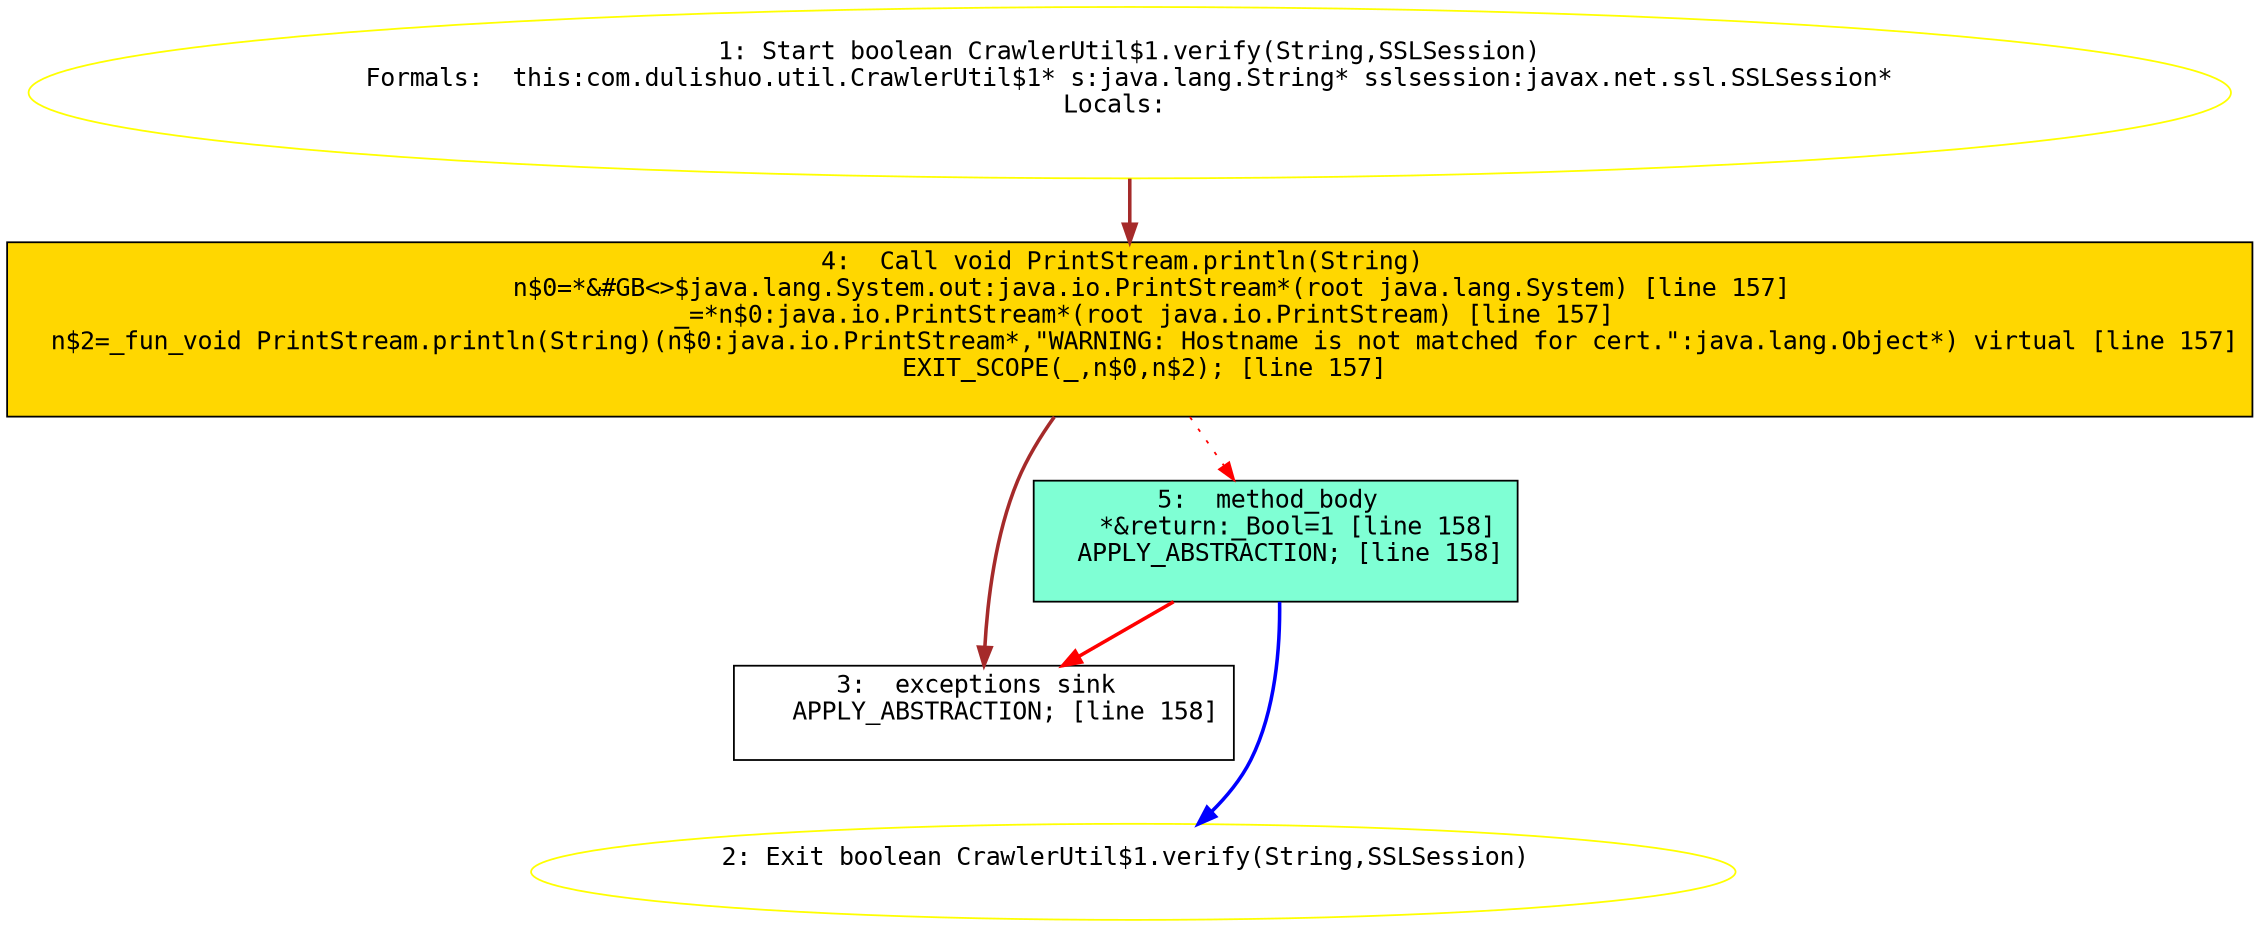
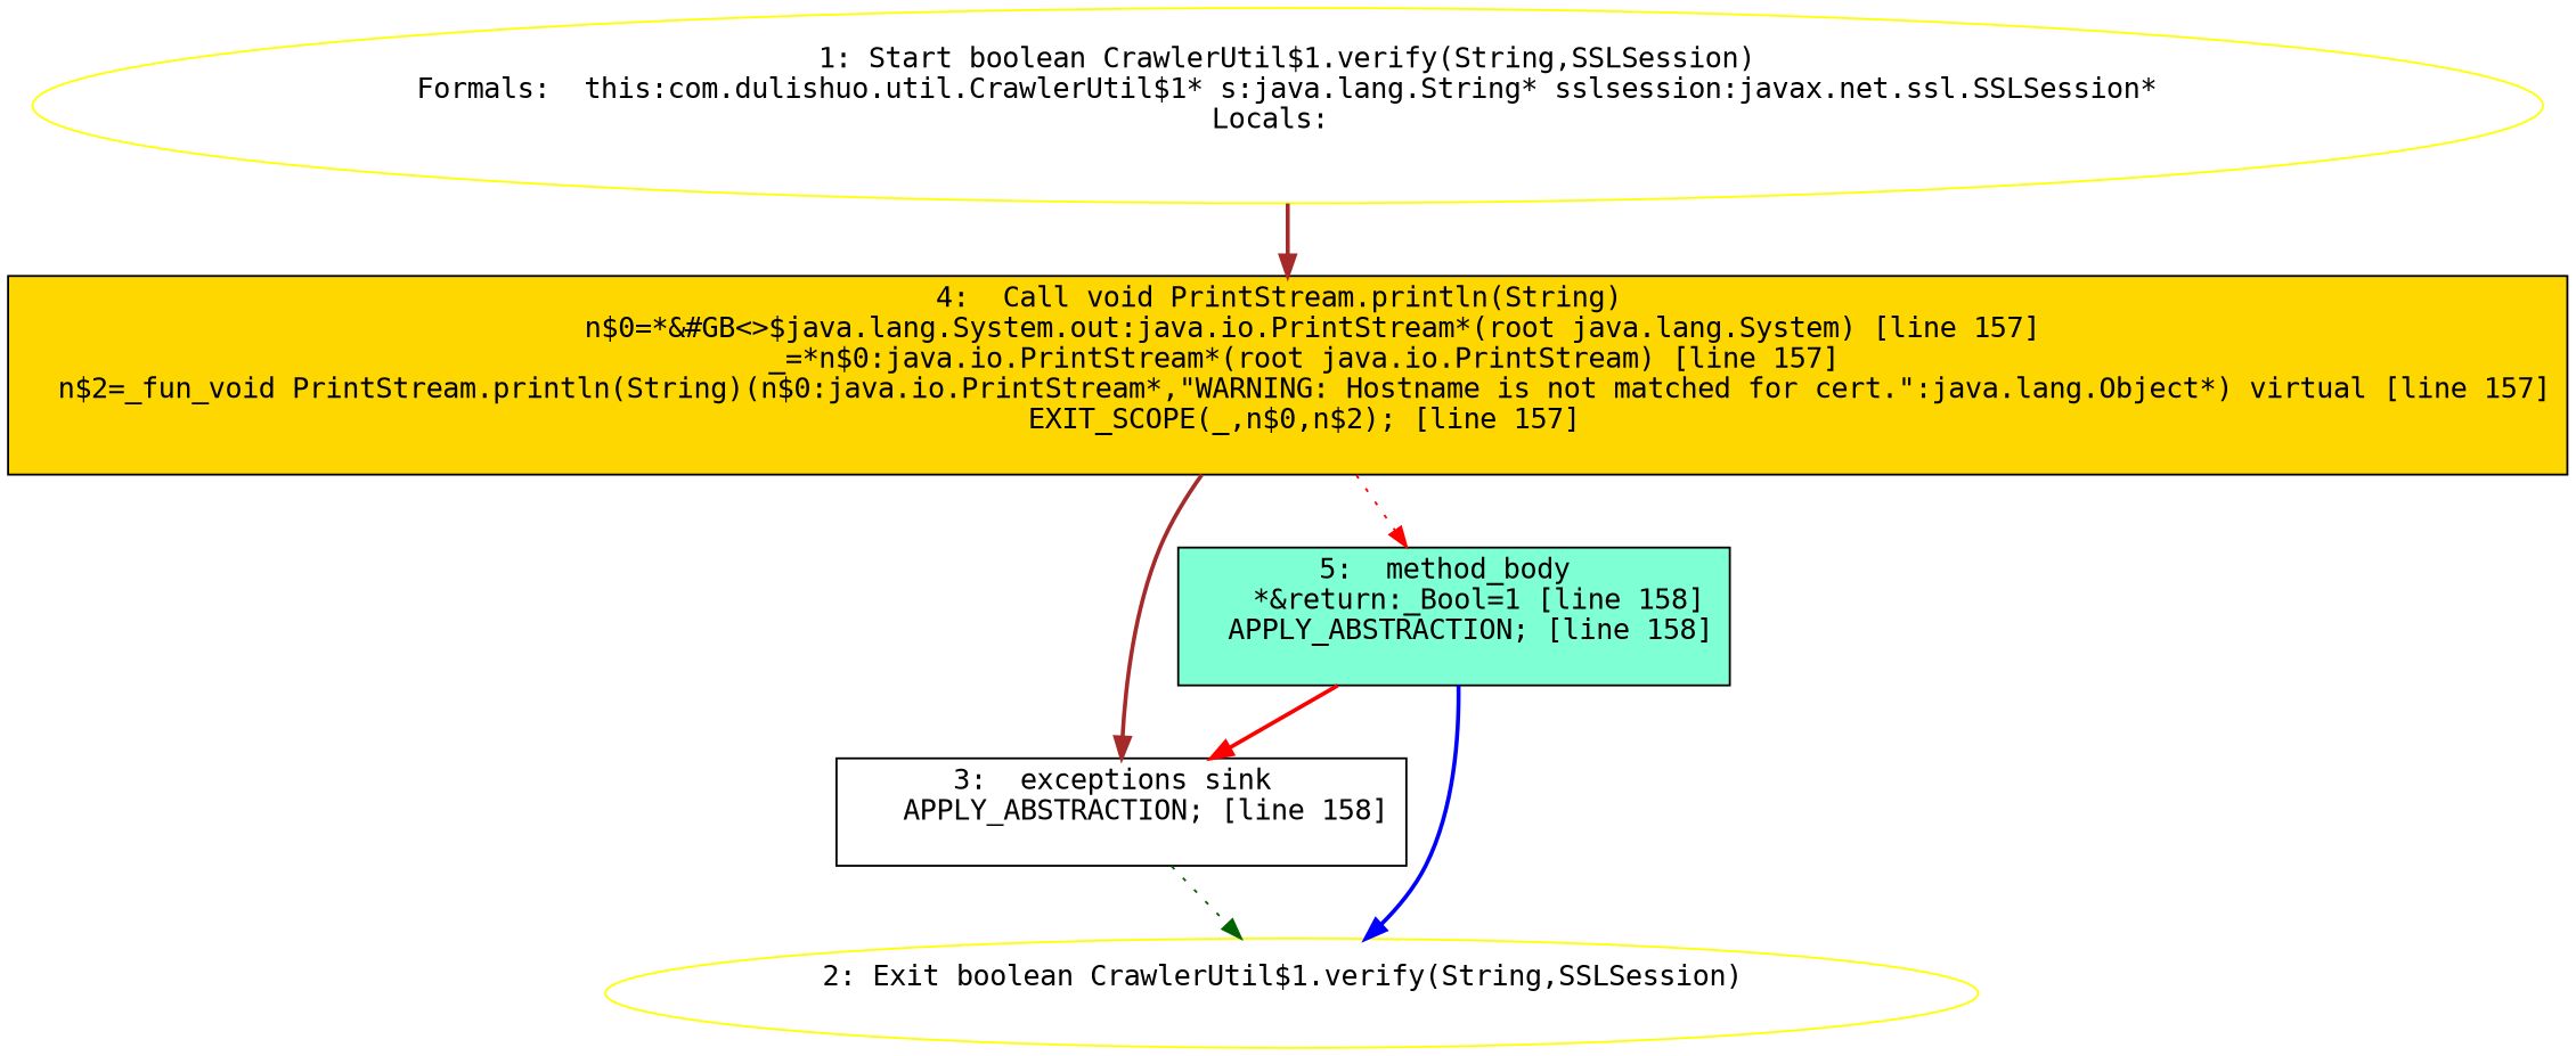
  digraph {
    fontname="DejaVu Sans Mono"
    node [style=filled fillcolor=white fontname="DejaVu Sans Mono" shape=box]
    edge [color=brown style=bold fontname="DejaVu Sans Mono"]
    n1 [color=yellow label="1: Start boolean CrawlerUtil$1.verify(String,SSLSession)\nFormals:  this:com.dulishuo.util.CrawlerUtil$1* s:java.lang.String* sslsession:javax.net.ssl.SSLSession*\nLocals:  \n  " shape=""]
    n2 [label="4:  Call void PrintStream.println(String) \n   n$0=*&#GB<>$java.lang.System.out:java.io.PrintStream*(root java.lang.System) [line 157]\n  _=*n$0:java.io.PrintStream*(root java.io.PrintStream) [line 157]\n  n$2=_fun_void PrintStream.println(String)(n$0:java.io.PrintStream*,\"WARNING: Hostname is not matched for cert.\":java.lang.Object*) virtual [line 157]\n  EXIT_SCOPE(_,n$0,n$2); [line 157]\n " fillcolor=gold]
    n3 [label="3:  exceptions sink \n   APPLY_ABSTRACTION; [line 158]\n "]
    n4 [label="5:  method_body \n   *&return:_Bool=1 [line 158]\n  APPLY_ABSTRACTION; [line 158]\n " fillcolor=aquamarine]
    n5 [color=yellow label="2: Exit boolean CrawlerUtil$1.verify(String,SSLSession) \n  " shape=""]
    n1 -> n2
    n2 -> n3
    n2 -> n4 [color=red style=dotted]
+   n3 -> n5 [color=darkgreen style=dotted]
    n4 -> n3 [color=red]
    n4 -> n5 [color=blue]
  }
